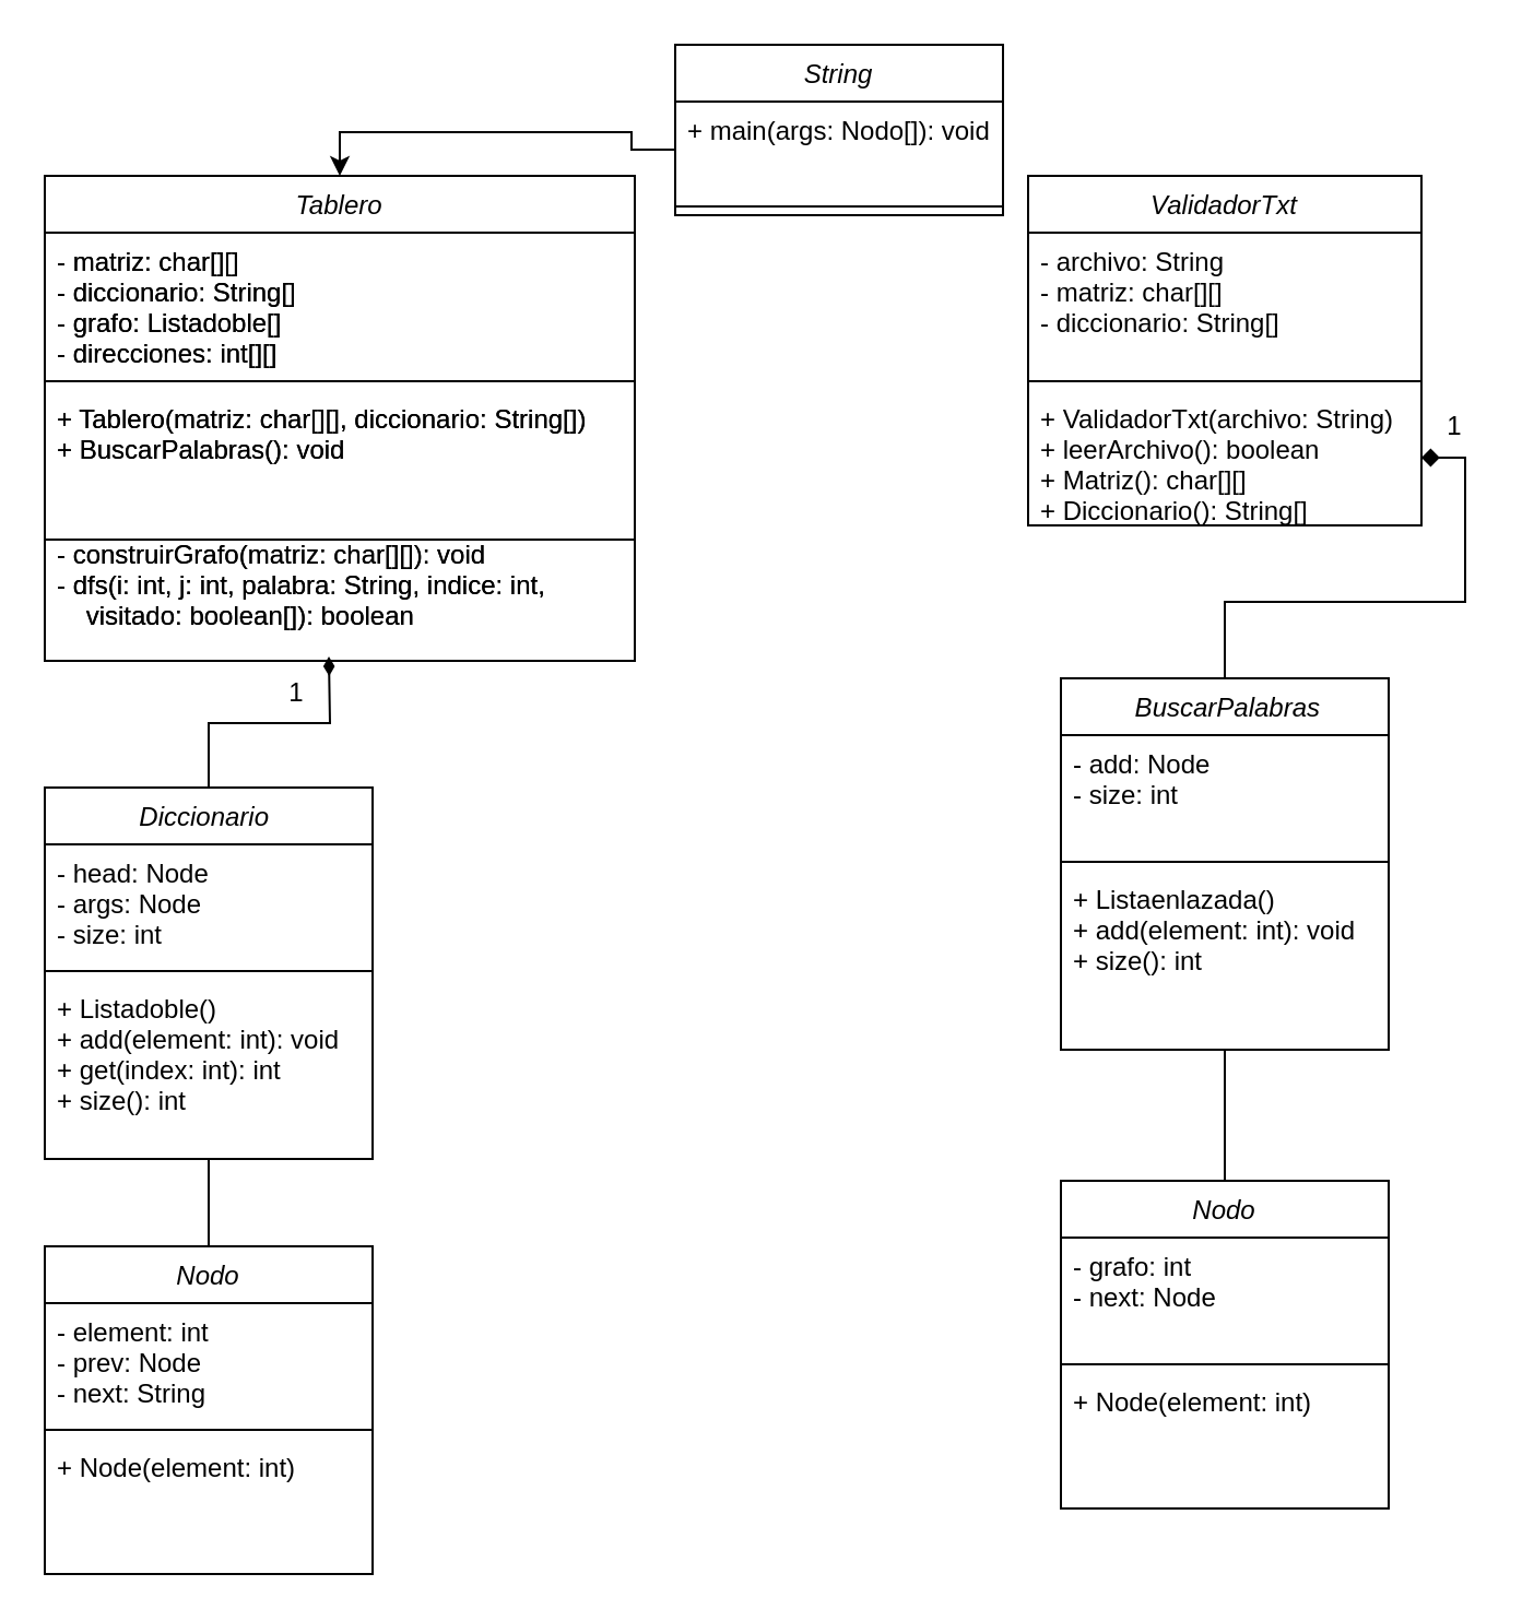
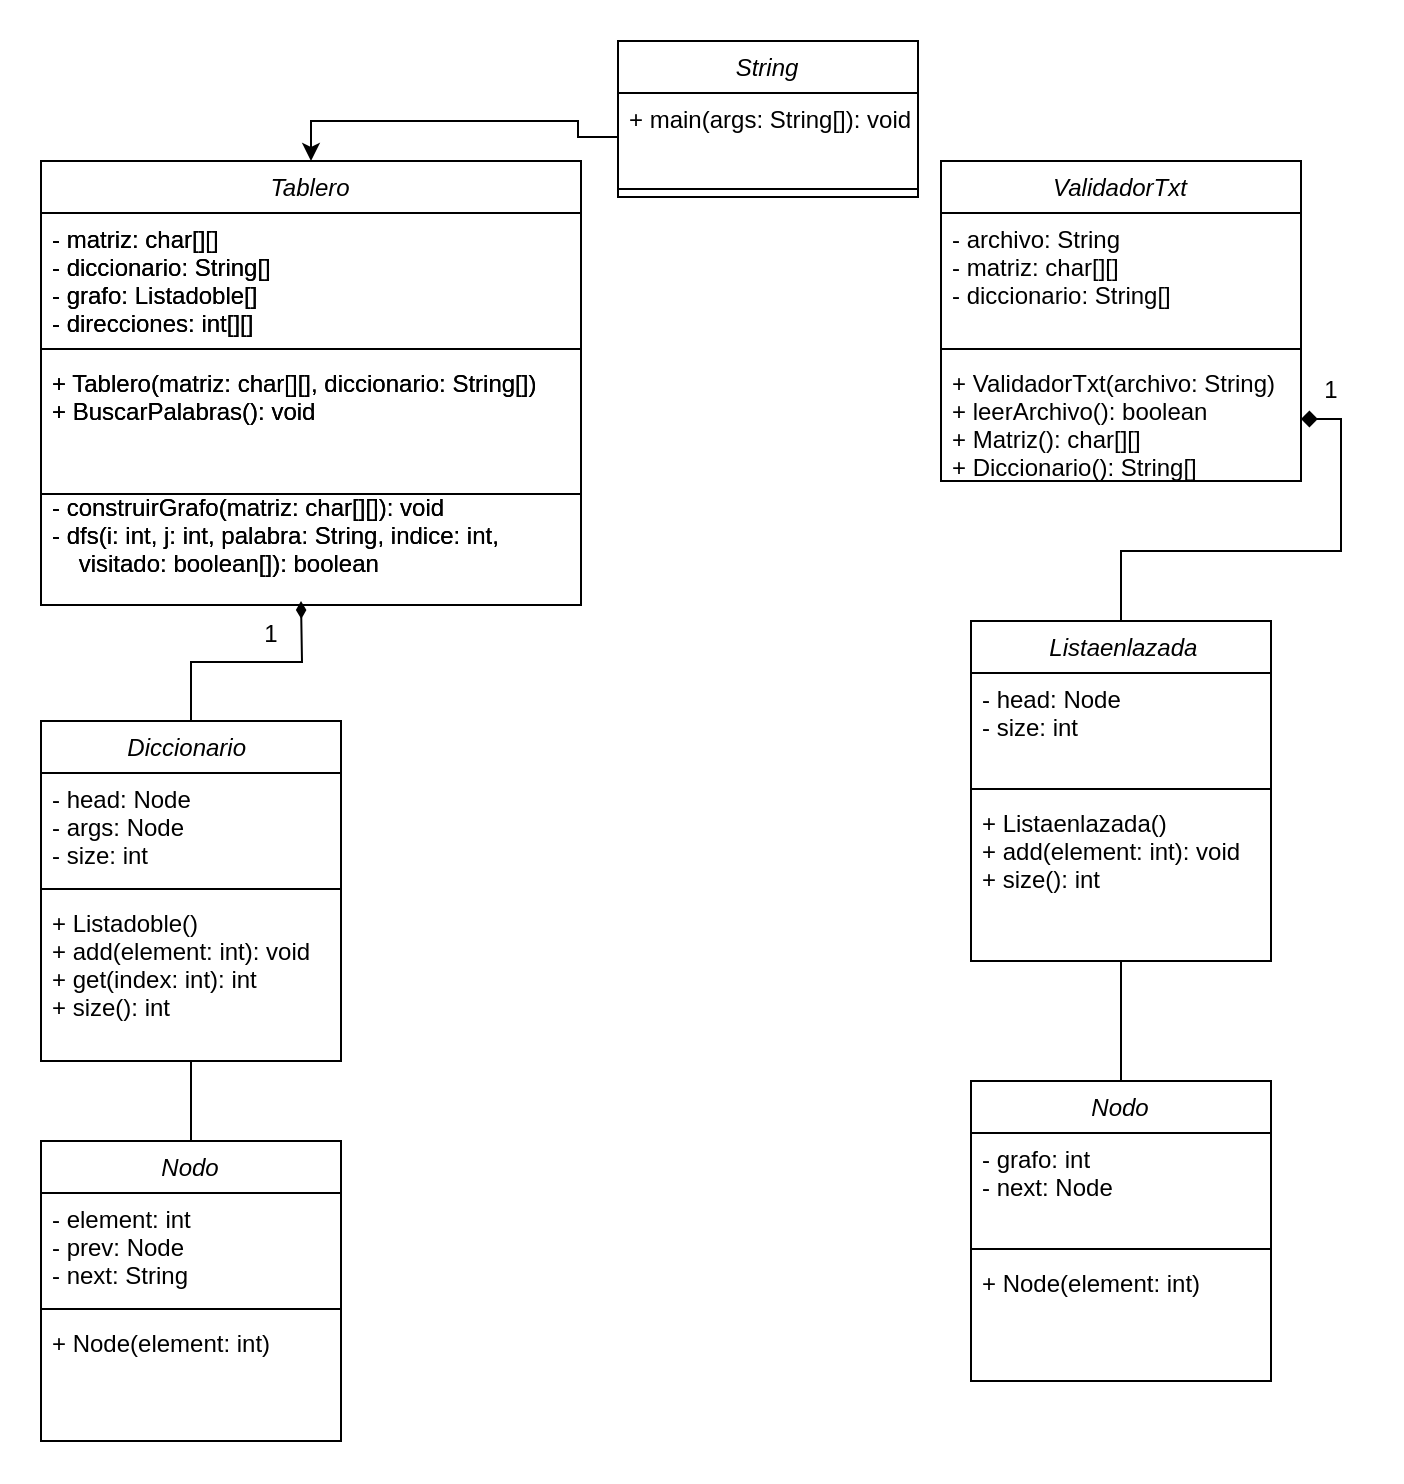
  <mxCell id="0" />
  <mxCell id="1" parent="0" />
  <mxCell id="2" value=" Tablero " style="swimlane;fontStyle=2;align=center;verticalAlign=top;childLayout=stackLayout;horizontal=1;startSize=26;horizontalStack=0;resizeParent=1;resizeLast=0;collapsible=1;marginBottom=0;rounded=0;shadow=0;strokeWidth=1;" vertex="1" parent="1"><mxGeometry x="20" y="80" width="270" height="222" as="geometry"><mxRectangle x="220" y="120" width="160" height="26" as="alternateBounds" /></mxGeometry></mxCell>
  <mxCell id="3" value="- matriz: char[][]  &#10;- diccionario: String[]&#10;- grafo: Listadoble[]&#10;- direcciones: int[][] " style="text;align=left;verticalAlign=top;spacingLeft=4;spacingRight=4;overflow=hidden;rotatable=0;points=[[0,0.5],[1,0.5]];portConstraint=eastwest;" vertex="1" parent="2"><mxGeometry y="26" width="270" height="64" as="geometry" /></mxCell>
  <mxCell id="4" value="" style="line;html=1;strokeWidth=1;align=left;verticalAlign=middle;spacingTop=-1;spacingLeft=3;spacingRight=3;rotatable=0;labelPosition=right;points=[];portConstraint=eastwest;" vertex="1" parent="2"><mxGeometry y="90" width="270" height="8" as="geometry" /></mxCell>
  <mxCell id="5" value="+ Tablero(matriz: char[][], diccionario: String[])&#10;+ BuscarPalabras(): void" style="text;align=left;verticalAlign=top;spacingLeft=4;spacingRight=4;overflow=hidden;rotatable=0;points=[[0,0.5],[1,0.5]];portConstraint=eastwest;" vertex="1" parent="2"><mxGeometry y="98" width="270" height="62" as="geometry" /></mxCell>
  <mxCell id="6" value="- construirGrafo(matriz: char[][]): void&#10;- dfs(i: int, j: int, palabra: String, indice: int, &#10;    visitado: boolean[]): boolean " style="text;align=left;verticalAlign=top;spacingLeft=4;spacingRight=4;overflow=hidden;rotatable=0;points=[[0,0.5],[1,0.5]];portConstraint=eastwest;" vertex="1" parent="2"><mxGeometry y="160" width="270" height="62" as="geometry" /></mxCell>
  <mxCell id="7" value="" style="endArrow=none;html=1;rounded=0;exitX=0;exitY=0.75;exitDx=0;exitDy=0;entryX=1;entryY=0.75;entryDx=0;entryDy=0;" edge="1" parent="1" source="2" target="2"><mxGeometry width="50" height="50" relative="1" as="geometry"><mxPoint x="360" y="270" as="sourcePoint" /><mxPoint x="410" y="220" as="targetPoint" /><Array as="points" /></mxGeometry></mxCell>
  <mxCell id="8" value=" Tablero " style="swimlane;fontStyle=2;align=center;verticalAlign=top;childLayout=stackLayout;horizontal=1;startSize=26;horizontalStack=0;resizeParent=1;resizeLast=0;collapsible=1;marginBottom=0;rounded=0;shadow=0;strokeWidth=1;" vertex="1" parent="1"><mxGeometry x="20" y="80" width="270" height="222" as="geometry"><mxRectangle x="50" y="60" width="160" height="26" as="alternateBounds" /></mxGeometry></mxCell>
  <mxCell id="9" value="- matriz: char[][]  &#10;- diccionario: String[]&#10;- grafo: Listadoble[]&#10;- direcciones: int[][] " style="text;align=left;verticalAlign=top;spacingLeft=4;spacingRight=4;overflow=hidden;rotatable=0;points=[[0,0.5],[1,0.5]];portConstraint=eastwest;" vertex="1" parent="8"><mxGeometry y="26" width="270" height="64" as="geometry" /></mxCell>
  <mxCell id="10" value="" style="line;html=1;strokeWidth=1;align=left;verticalAlign=middle;spacingTop=-1;spacingLeft=3;spacingRight=3;rotatable=0;labelPosition=right;points=[];portConstraint=eastwest;" vertex="1" parent="8"><mxGeometry y="90" width="270" height="8" as="geometry" /></mxCell>
  <mxCell id="11" value="+ Tablero(matriz: char[][], diccionario: String[])&#10;+ BuscarPalabras(): void" style="text;align=left;verticalAlign=top;spacingLeft=4;spacingRight=4;overflow=hidden;rotatable=0;points=[[0,0.5],[1,0.5]];portConstraint=eastwest;" vertex="1" parent="8"><mxGeometry y="98" width="270" height="62" as="geometry" /></mxCell>
  <mxCell id="12" value="- construirGrafo(matriz: char[][]): void&#10;- dfs(i: int, j: int, palabra: String, indice: int, &#10;    visitado: boolean[]): boolean " style="text;align=left;verticalAlign=top;spacingLeft=4;spacingRight=4;overflow=hidden;rotatable=0;points=[[0,0.5],[1,0.5]];portConstraint=eastwest;" vertex="1" parent="8"><mxGeometry y="160" width="270" height="52" as="geometry" /></mxCell>
  <mxCell id="13" style="edgeStyle=orthogonalEdgeStyle;rounded=0;orthogonalLoop=1;jettySize=auto;html=1;exitX=0.5;exitY=1;exitDx=0;exitDy=0;entryX=0.5;entryY=0;entryDx=0;entryDy=0;endArrow=none;endFill=0;" edge="1" parent="1" source="15" target="19"><mxGeometry relative="1" as="geometry" /></mxCell>
  <mxCell id="14" style="edgeStyle=orthogonalEdgeStyle;rounded=0;orthogonalLoop=1;jettySize=auto;html=1;exitX=0.5;exitY=0;exitDx=0;exitDy=0;endArrow=diamondThin;endFill=1;" edge="1" parent="1" source="15"><mxGeometry relative="1" as="geometry"><mxPoint x="150" y="300" as="targetPoint" /></mxGeometry></mxCell>
  <mxCell id="15" value=" Diccionario  " style="swimlane;fontStyle=2;align=center;verticalAlign=top;childLayout=stackLayout;horizontal=1;startSize=26;horizontalStack=0;resizeParent=1;resizeLast=0;collapsible=1;marginBottom=0;rounded=0;shadow=0;strokeWidth=1;" vertex="1" parent="1"><mxGeometry x="20" y="360" width="150" height="170" as="geometry"><mxRectangle x="220" y="120" width="160" height="26" as="alternateBounds" /></mxGeometry></mxCell>
  <mxCell id="16" value="- head: Node&#10;- args: Node&#10;- size: int          " style="text;align=left;verticalAlign=top;spacingLeft=4;spacingRight=4;overflow=hidden;rotatable=0;points=[[0,0.5],[1,0.5]];portConstraint=eastwest;" vertex="1" parent="15"><mxGeometry y="26" width="150" height="54" as="geometry" /></mxCell>
  <mxCell id="17" value="" style="line;html=1;strokeWidth=1;align=left;verticalAlign=middle;spacingTop=-1;spacingLeft=3;spacingRight=3;rotatable=0;labelPosition=right;points=[];portConstraint=eastwest;" vertex="1" parent="15"><mxGeometry y="80" width="150" height="8" as="geometry" /></mxCell>
  <mxCell id="18" value="+ Listadoble()&#10;+ add(element: int): void&#10;+ get(index: int): int &#10;+ size(): int   " style="text;align=left;verticalAlign=top;spacingLeft=4;spacingRight=4;overflow=hidden;rotatable=0;points=[[0,0.5],[1,0.5]];portConstraint=eastwest;" vertex="1" parent="15"><mxGeometry y="88" width="150" height="62" as="geometry" /></mxCell>
  <mxCell id="19" value="Nodo" style="swimlane;fontStyle=2;align=center;verticalAlign=top;childLayout=stackLayout;horizontal=1;startSize=26;horizontalStack=0;resizeParent=1;resizeLast=0;collapsible=1;marginBottom=0;rounded=0;shadow=0;strokeWidth=1;" vertex="1" parent="1"><mxGeometry x="20" y="570" width="150" height="150" as="geometry"><mxRectangle x="220" y="120" width="160" height="26" as="alternateBounds" /></mxGeometry></mxCell>
  <mxCell id="20" value="- element: int&#10;- prev: Node&#10;- next: String   " style="text;align=left;verticalAlign=top;spacingLeft=4;spacingRight=4;overflow=hidden;rotatable=0;points=[[0,0.5],[1,0.5]];portConstraint=eastwest;" vertex="1" parent="19"><mxGeometry y="26" width="150" height="54" as="geometry" /></mxCell>
  <mxCell id="21" value="" style="line;html=1;strokeWidth=1;align=left;verticalAlign=middle;spacingTop=-1;spacingLeft=3;spacingRight=3;rotatable=0;labelPosition=right;points=[];portConstraint=eastwest;" vertex="1" parent="19"><mxGeometry y="80" width="150" height="8" as="geometry" /></mxCell>
  <mxCell id="22" value="+ Node(element: int) " style="text;align=left;verticalAlign=top;spacingLeft=4;spacingRight=4;overflow=hidden;rotatable=0;points=[[0,0.5],[1,0.5]];portConstraint=eastwest;" vertex="1" parent="19"><mxGeometry y="88" width="150" height="62" as="geometry" /></mxCell>
  <mxCell id="23" value="1" style="text;html=1;align=center;verticalAlign=middle;resizable=0;points=[];autosize=1;strokeColor=none;fillColor=none;" vertex="1" parent="1"><mxGeometry x="120" y="302" width="30" height="30" as="geometry" /></mxCell>
  <mxCell id="24" value="ValidadorTxt" style="swimlane;fontStyle=2;align=center;verticalAlign=top;childLayout=stackLayout;horizontal=1;startSize=26;horizontalStack=0;resizeParent=1;resizeLast=0;collapsible=1;marginBottom=0;rounded=0;shadow=0;strokeWidth=1;" vertex="1" parent="1"><mxGeometry x="470" y="80" width="180" height="160" as="geometry"><mxRectangle x="50" y="60" width="160" height="26" as="alternateBounds" /></mxGeometry></mxCell>
  <mxCell id="25" value="- archivo: String&#10;- matriz: char[][]&#10;- diccionario: String[]" style="text;align=left;verticalAlign=top;spacingLeft=4;spacingRight=4;overflow=hidden;rotatable=0;points=[[0,0.5],[1,0.5]];portConstraint=eastwest;" vertex="1" parent="24"><mxGeometry y="26" width="180" height="64" as="geometry" /></mxCell>
  <mxCell id="26" value="" style="line;html=1;strokeWidth=1;align=left;verticalAlign=middle;spacingTop=-1;spacingLeft=3;spacingRight=3;rotatable=0;labelPosition=right;points=[];portConstraint=eastwest;" vertex="1" parent="24"><mxGeometry y="90" width="180" height="8" as="geometry" /></mxCell>
  <mxCell id="27" value="+ ValidadorTxt(archivo: String)&#10;+ leerArchivo(): boolean&#10;+ Matriz(): char[][]&#10;+ Diccionario(): String[] " style="text;align=left;verticalAlign=top;spacingLeft=4;spacingRight=4;overflow=hidden;rotatable=0;points=[[0,0.5],[1,0.5]];portConstraint=eastwest;" vertex="1" parent="24"><mxGeometry y="98" width="180" height="62" as="geometry" /></mxCell>
  <mxCell id="28" style="edgeStyle=orthogonalEdgeStyle;rounded=0;orthogonalLoop=1;jettySize=auto;html=1;exitX=0.5;exitY=1;exitDx=0;exitDy=0;entryX=0.5;entryY=0;entryDx=0;entryDy=0;endArrow=none;endFill=0;" edge="1" parent="1" source="30" target="34"><mxGeometry relative="1" as="geometry" /></mxCell>
  <mxCell id="29" style="edgeStyle=orthogonalEdgeStyle;rounded=0;orthogonalLoop=1;jettySize=auto;html=1;exitX=0.5;exitY=0;exitDx=0;exitDy=0;endArrow=diamond;endFill=1;" edge="1" parent="1" source="30" target="27"><mxGeometry relative="1" as="geometry" /></mxCell>
- <mxCell id="30" value=" BuscarPalabras" style="swimlane;fontStyle=2;align=center;verticalAlign=top;childLayout=stackLayout;horizontal=1;startSize=26;horizontalStack=0;resizeParent=1;resizeLast=0;collapsible=1;marginBottom=0;rounded=0;shadow=0;strokeWidth=1;" vertex="1" parent="1"><mxGeometry x="485" y="310" width="150" height="170" as="geometry"><mxRectangle x="220" y="120" width="160" height="26" as="alternateBounds" /></mxGeometry></mxCell>
- <mxCell id="31" value="- add: Node&#10;- size: int          " style="text;align=left;verticalAlign=top;spacingLeft=4;spacingRight=4;overflow=hidden;rotatable=0;points=[[0,0.5],[1,0.5]];portConstraint=eastwest;" vertex="1" parent="30"><mxGeometry y="26" width="150" height="54" as="geometry" /></mxCell>
+ <mxCell id="30" value=" Listaenlazada" style="swimlane;fontStyle=2;align=center;verticalAlign=top;childLayout=stackLayout;horizontal=1;startSize=26;horizontalStack=0;resizeParent=1;resizeLast=0;collapsible=1;marginBottom=0;rounded=0;shadow=0;strokeWidth=1;" vertex="1" parent="1"><mxGeometry x="485" y="310" width="150" height="170" as="geometry"><mxRectangle x="220" y="120" width="160" height="26" as="alternateBounds" /></mxGeometry></mxCell>
+ <mxCell id="31" value="- head: Node&#10;- size: int          " style="text;align=left;verticalAlign=top;spacingLeft=4;spacingRight=4;overflow=hidden;rotatable=0;points=[[0,0.5],[1,0.5]];portConstraint=eastwest;" vertex="1" parent="30"><mxGeometry y="26" width="150" height="54" as="geometry" /></mxCell>
  <mxCell id="32" value="" style="line;html=1;strokeWidth=1;align=left;verticalAlign=middle;spacingTop=-1;spacingLeft=3;spacingRight=3;rotatable=0;labelPosition=right;points=[];portConstraint=eastwest;" vertex="1" parent="30"><mxGeometry y="80" width="150" height="8" as="geometry" /></mxCell>
  <mxCell id="33" value="+ Listaenlazada()&#10;+ add(element: int): void &#10;+ size(): int   " style="text;align=left;verticalAlign=top;spacingLeft=4;spacingRight=4;overflow=hidden;rotatable=0;points=[[0,0.5],[1,0.5]];portConstraint=eastwest;" vertex="1" parent="30"><mxGeometry y="88" width="150" height="62" as="geometry" /></mxCell>
  <mxCell id="34" value="Nodo" style="swimlane;fontStyle=2;align=center;verticalAlign=top;childLayout=stackLayout;horizontal=1;startSize=26;horizontalStack=0;resizeParent=1;resizeLast=0;collapsible=1;marginBottom=0;rounded=0;shadow=0;strokeWidth=1;" vertex="1" parent="1"><mxGeometry x="485" y="540" width="150" height="150" as="geometry"><mxRectangle x="220" y="120" width="160" height="26" as="alternateBounds" /></mxGeometry></mxCell>
  <mxCell id="35" value="- grafo: int&#10;- next: Node   " style="text;align=left;verticalAlign=top;spacingLeft=4;spacingRight=4;overflow=hidden;rotatable=0;points=[[0,0.5],[1,0.5]];portConstraint=eastwest;" vertex="1" parent="34"><mxGeometry y="26" width="150" height="54" as="geometry" /></mxCell>
  <mxCell id="36" value="" style="line;html=1;strokeWidth=1;align=left;verticalAlign=middle;spacingTop=-1;spacingLeft=3;spacingRight=3;rotatable=0;labelPosition=right;points=[];portConstraint=eastwest;" vertex="1" parent="34"><mxGeometry y="80" width="150" height="8" as="geometry" /></mxCell>
  <mxCell id="37" value="+ Node(element: int) " style="text;align=left;verticalAlign=top;spacingLeft=4;spacingRight=4;overflow=hidden;rotatable=0;points=[[0,0.5],[1,0.5]];portConstraint=eastwest;" vertex="1" parent="34"><mxGeometry y="88" width="150" height="62" as="geometry" /></mxCell>
  <mxCell id="38" value="1" style="text;html=1;align=center;verticalAlign=middle;resizable=0;points=[];autosize=1;strokeColor=none;fillColor=none;" vertex="1" parent="1"><mxGeometry x="650" y="180" width="30" height="30" as="geometry" /></mxCell>
  <mxCell id="39" value="String" style="swimlane;fontStyle=2;align=center;verticalAlign=top;childLayout=stackLayout;horizontal=1;startSize=26;horizontalStack=0;resizeParent=1;resizeLast=0;collapsible=1;marginBottom=0;rounded=0;shadow=0;strokeWidth=1;" vertex="1" parent="1"><mxGeometry x="308.5" width="150" height="78" as="geometry" y="20"><mxRectangle x="220" y="120" width="160" height="26" as="alternateBounds" /></mxGeometry></mxCell>
- <mxCell id="40" value="+ main(args: Nodo[]): void" style="text;align=left;verticalAlign=top;spacingLeft=4;spacingRight=4;overflow=hidden;rotatable=0;points=[[0,0.5],[1,0.5]];portConstraint=eastwest;" vertex="1" parent="39"><mxGeometry y="26" width="150" height="44" as="geometry" /></mxCell>
+ <mxCell id="40" value="+ main(args: String[]): void" style="text;align=left;verticalAlign=top;spacingLeft=4;spacingRight=4;overflow=hidden;rotatable=0;points=[[0,0.5],[1,0.5]];portConstraint=eastwest;" vertex="1" parent="39"><mxGeometry y="26" width="150" height="44" as="geometry" /></mxCell>
  <mxCell id="41" value="" style="line;html=1;strokeWidth=1;align=left;verticalAlign=middle;spacingTop=-1;spacingLeft=3;spacingRight=3;rotatable=0;labelPosition=right;points=[];portConstraint=eastwest;" vertex="1" parent="39"><mxGeometry y="70" width="150" height="8" as="geometry" /></mxCell>
  <mxCell id="42" style="edgeStyle=orthogonalEdgeStyle;rounded=0;orthogonalLoop=1;jettySize=auto;html=1;exitX=0;exitY=0.5;exitDx=0;exitDy=0;entryX=0.5;entryY=0;entryDx=0;entryDy=0;" edge="1" parent="1" source="40" target="8"><mxGeometry relative="1" as="geometry" /></mxCell>
